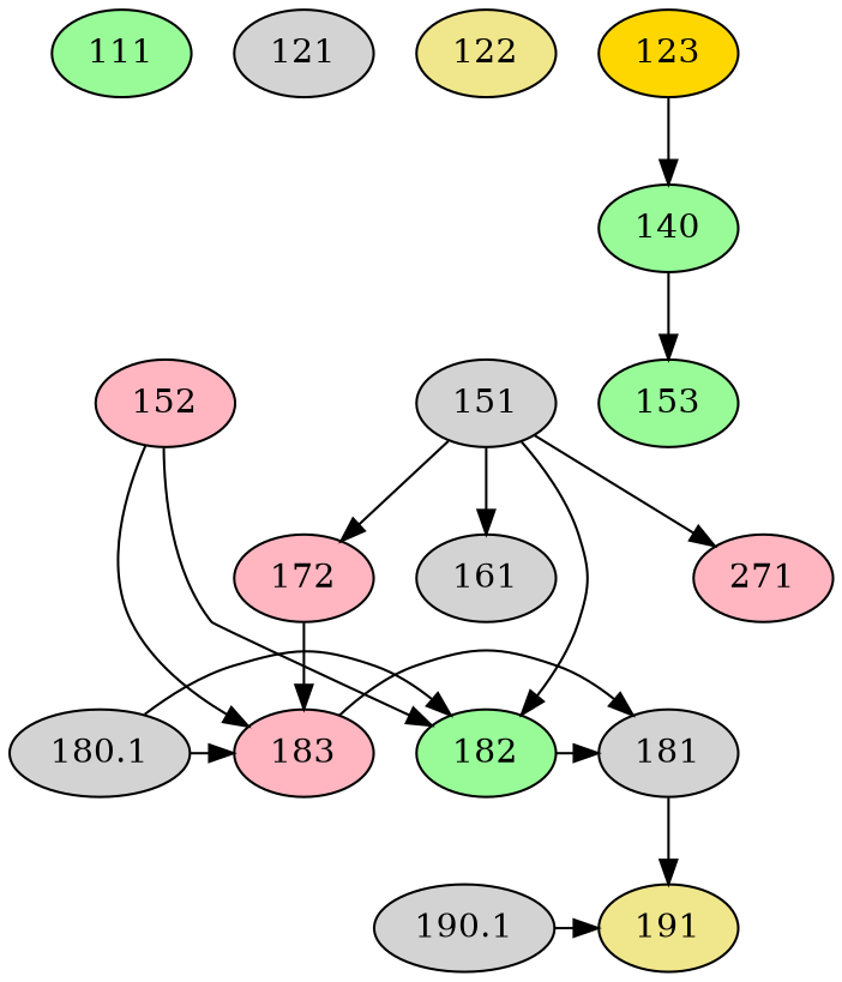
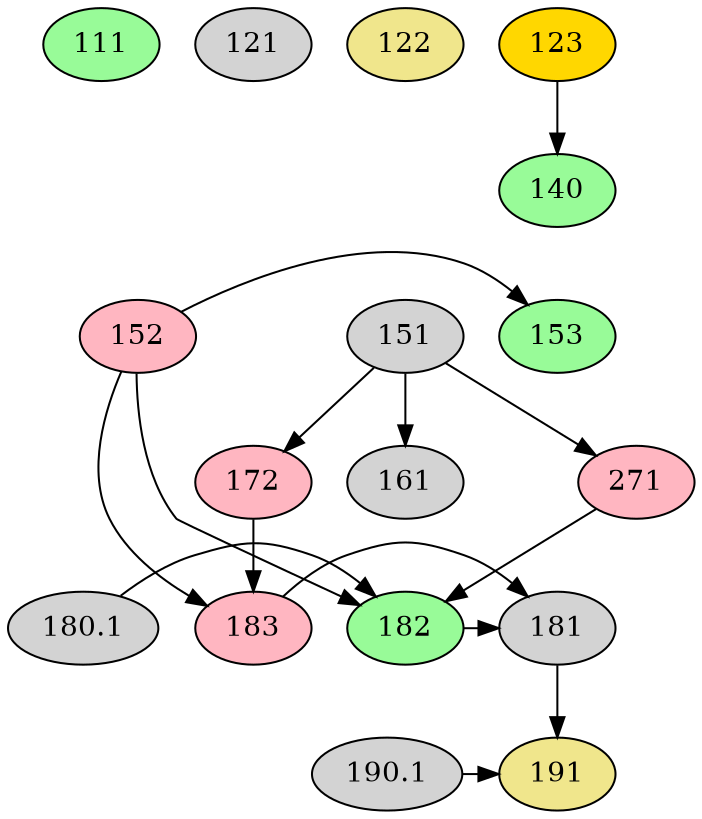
  digraph {
    node [fillcolor=lightgrey style=filled]
    111 [fillcolor=palegreen]
    121
    122 [fillcolor=khaki]
    123 [fillcolor=gold]
    140 [fillcolor=palegreen]
    151
    152 [fillcolor=lightpink]
    153 [fillcolor=palegreen]
    161
    n10 [fillcolor=lightpink label=271]
    172 [fillcolor=lightpink]
    180.1
    181
    182 [fillcolor=palegreen]
    183 [fillcolor=lightpink]
    190.1
    191 [fillcolor=khaki]
    subgraph sub_1 {
      rank=same
      111
    }
    subgraph sub_2 {
      rank=same
      121
      122
      123
    }
    subgraph sub_3 {
      rank=same
      140
    }
    subgraph sub_4 {
      rank=same
      151
      152
      153
    }
    subgraph sub_5 {
      rank=same
      161
    }
    subgraph sub_6 {
      rank=same
      n10
      172
    }
    subgraph sub_7 {
      rank=same
      180.1
      181
      182
      183
    }
    subgraph sub_8 {
      rank=same
      190.1
      191
    }
    123 -> 140
    151 -> 161
    151 -> n10
    151 -> 172
-   140 -> 153
+   152 -> 153
    152 -> 182
    152 -> 183
-   151 -> 182
+   n10 -> 182
    172 -> 183
    180.1 -> 182
-   180.1 -> 183
    181 -> 191
    182 -> 181
    183 -> 181
    190.1 -> 191
  }
